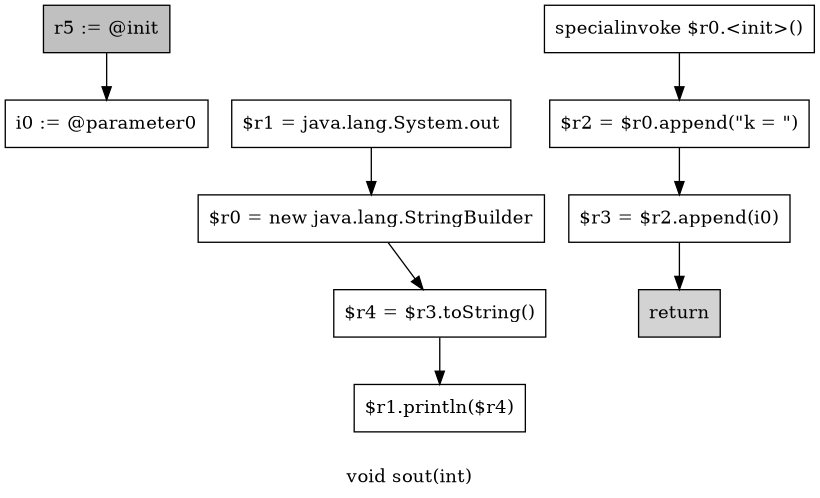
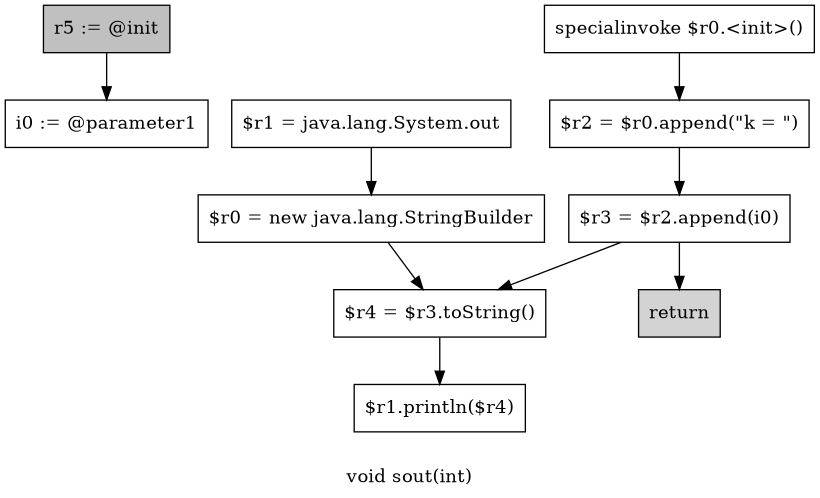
  digraph {
    label="void sout(int)"
    node [shape=box]
    n1 [fillcolor=gray label="r5 := @init" style=filled]
-   n2 [label="i0 := @parameter0"]
+   n2 [label="i0 := @parameter1"]
    n3 [label="$r1 = java.lang.System.out"]
    n4 [label="$r0 = new java.lang.StringBuilder"]
    n5 [label="$r4 = $r3.toString()"]
    n6 [label="specialinvoke $r0.<init>()"]
    n7 [label="$r2 = $r0.append(\"k = \")"]
    n8 [label="$r3 = $r2.append(i0)"]
    n9 [fillcolor=lightgray label=return style=filled]
    n10 [label="$r1.println($r4)"]
    n1 -> n2
    n3 -> n4
    n4 -> n5
    n5 -> n10
    n6 -> n7
    n7 -> n8
+   n8 -> n5
    n8 -> n9
  }
